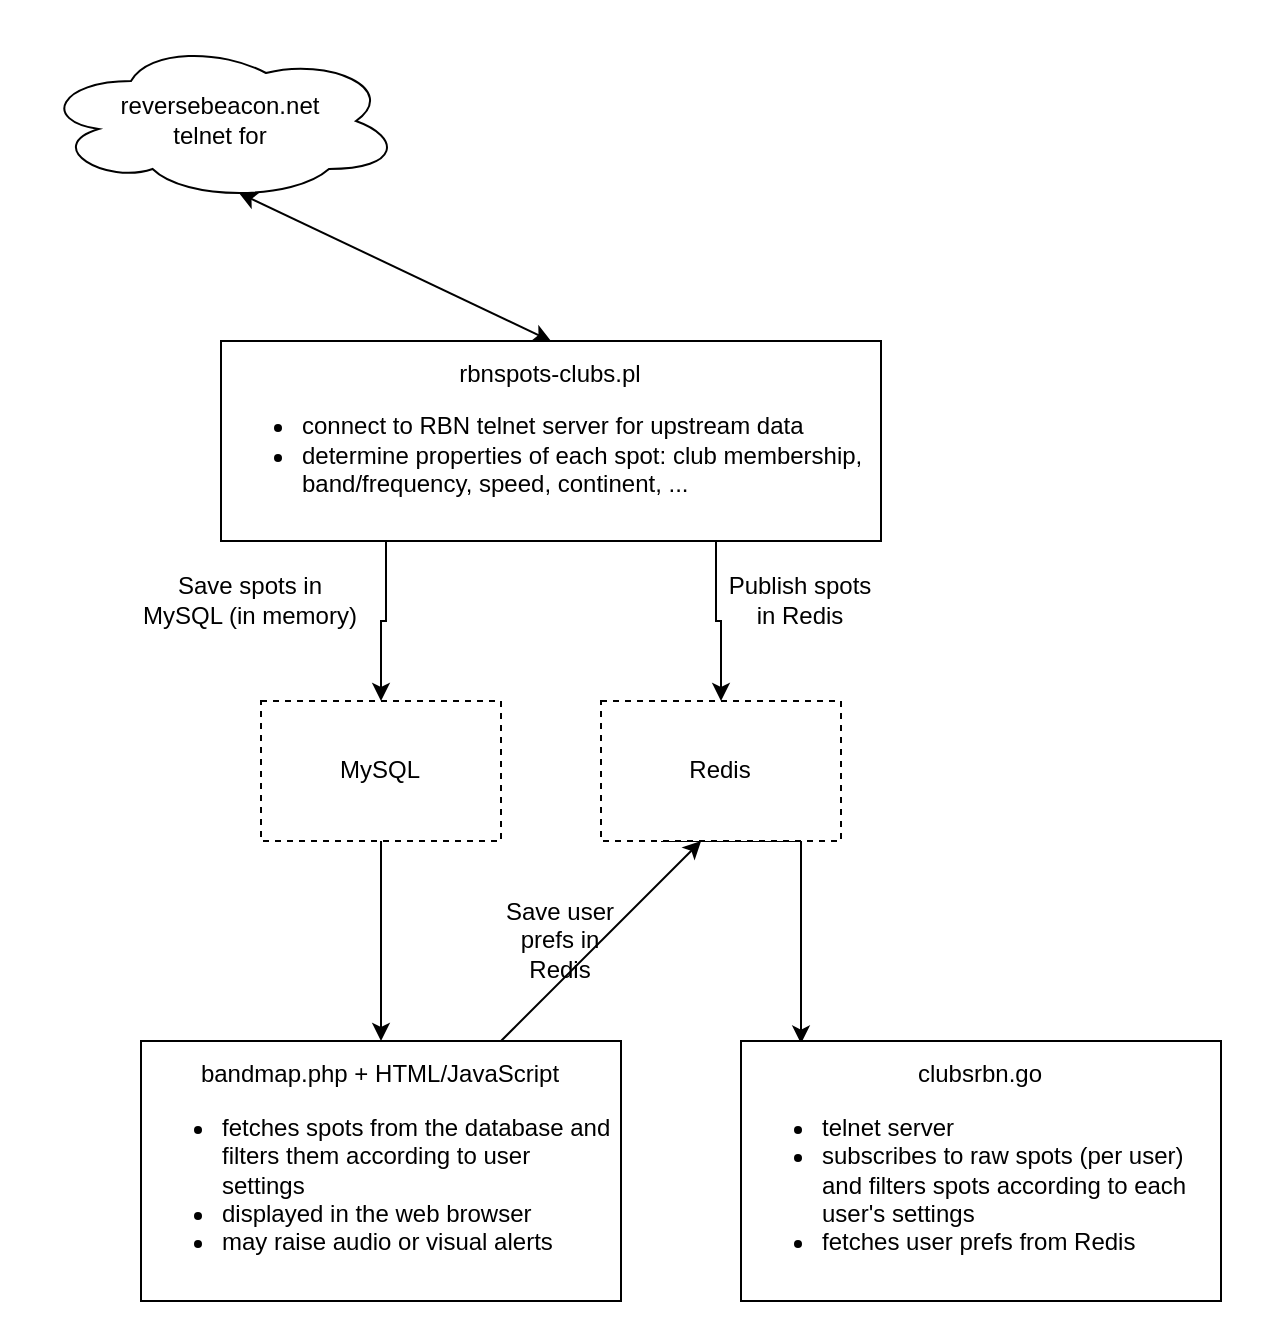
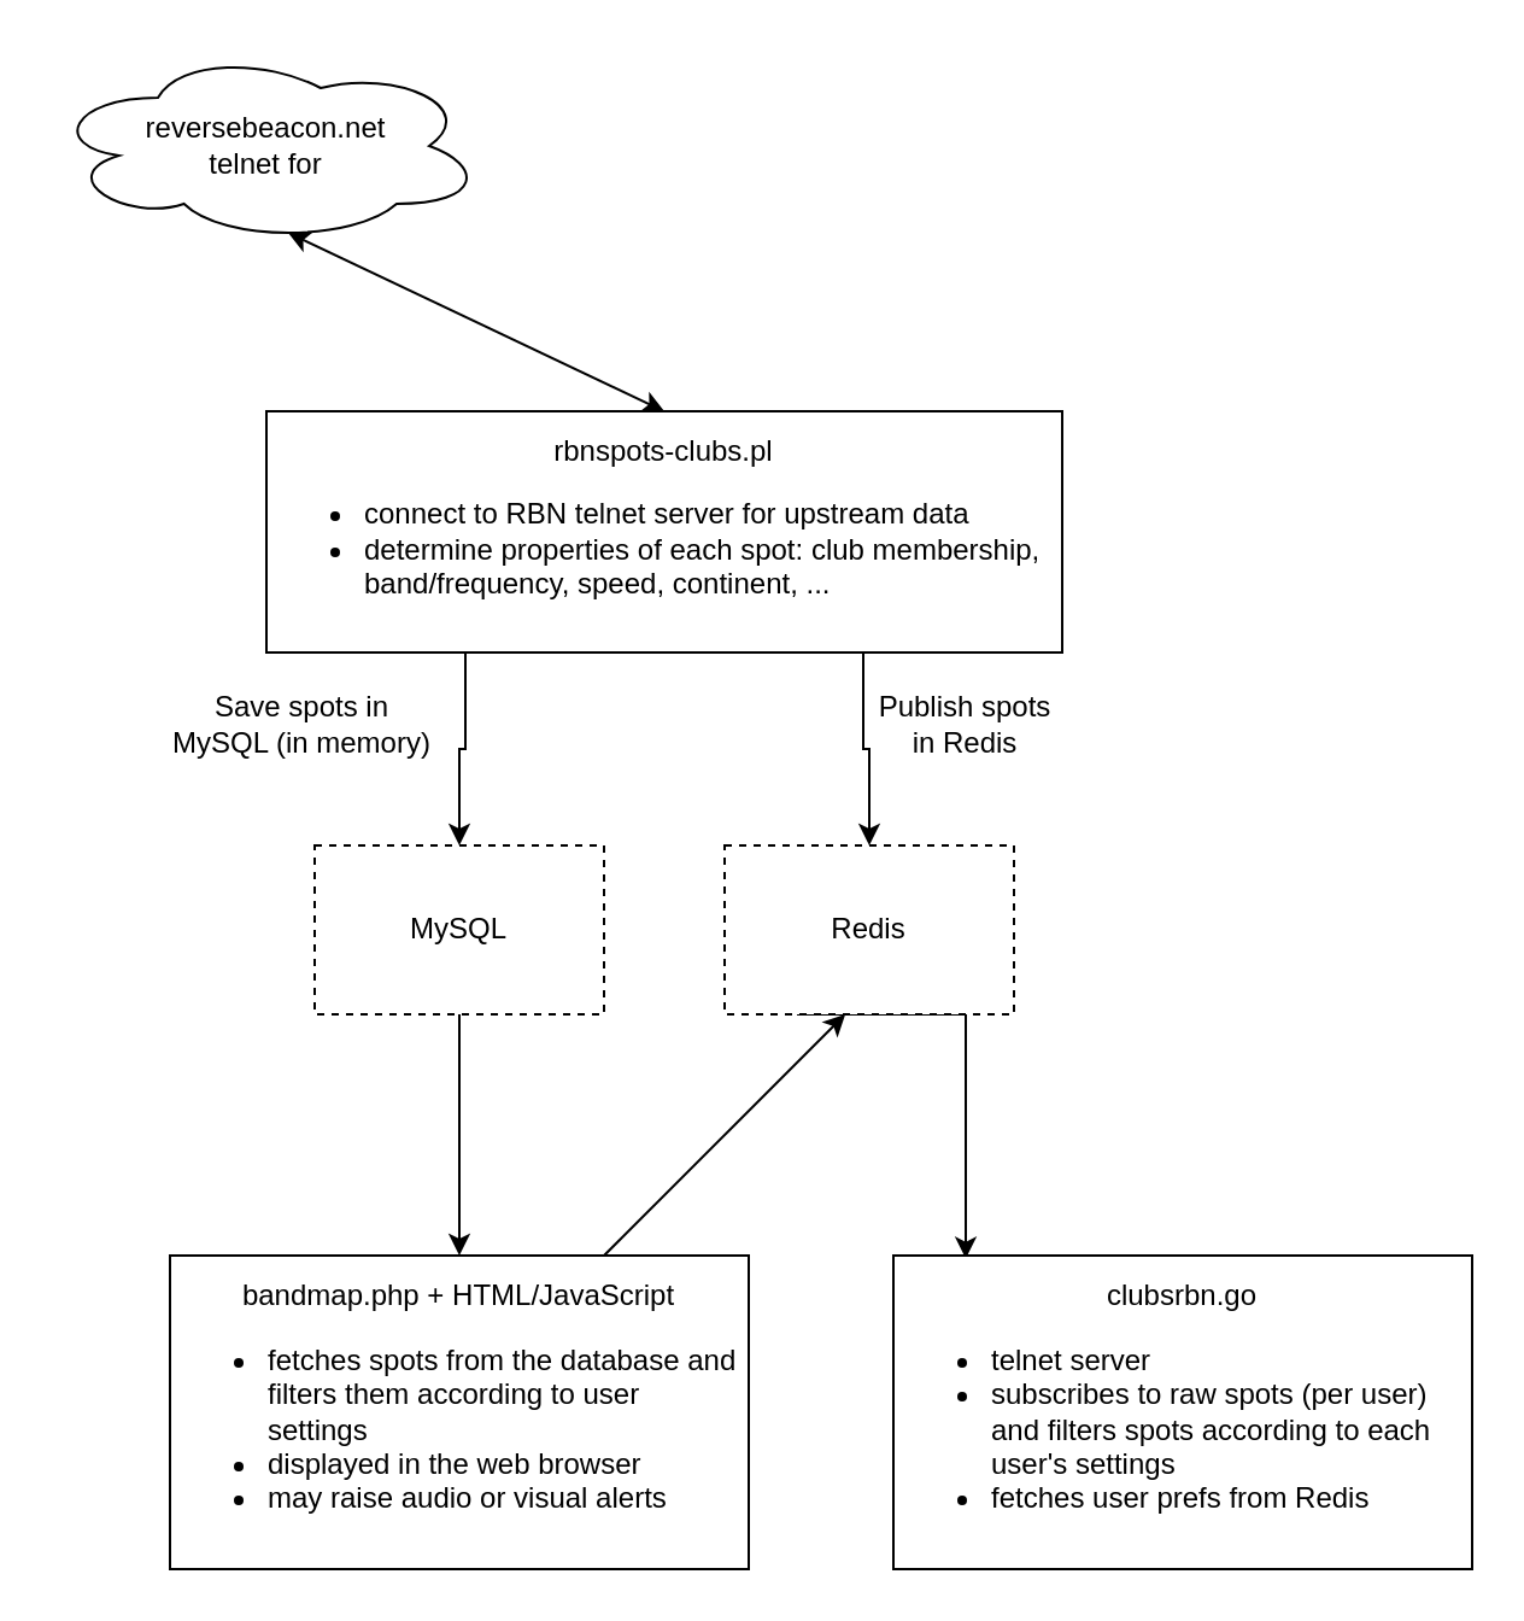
  <mxCell id="0" />
  <mxCell id="1" parent="0" />
  <mxCell id="2" style="edgeStyle=orthogonalEdgeStyle;rounded=0;orthogonalLoop=1;jettySize=auto;html=1;exitX=0.75;exitY=1;exitDx=0;exitDy=0;entryX=0.5;entryY=0;entryDx=0;entryDy=0;" edge="1" parent="1" source="4" target="9"><mxGeometry relative="1" as="geometry" /></mxCell>
  <mxCell id="3" style="edgeStyle=orthogonalEdgeStyle;rounded=0;orthogonalLoop=1;jettySize=auto;html=1;exitX=0.25;exitY=1;exitDx=0;exitDy=0;entryX=0.5;entryY=0;entryDx=0;entryDy=0;" edge="1" parent="1" source="4" target="11"><mxGeometry relative="1" as="geometry" /></mxCell>
  <mxCell id="4" value="&lt;div&gt;rbnspots-clubs.pl&lt;/div&gt;&lt;div align=&quot;left&quot;&gt;&lt;ul&gt;&lt;li&gt;connect to RBN telnet server for upstream data&lt;br&gt;&lt;/li&gt;&lt;li&gt;determine properties of each spot: club membership, band/frequency, speed, continent, ...&lt;br&gt;&lt;/li&gt;&lt;/ul&gt;&lt;/div&gt;" style="rounded=0;whiteSpace=wrap;html=1;" vertex="1" parent="1"><mxGeometry x="110" y="170" width="330" height="100" as="geometry" /></mxCell>
  <mxCell id="5" value="&lt;div&gt;reversebeacon.net&lt;/div&gt;&lt;div&gt;telnet for&lt;br&gt;&lt;/div&gt;" style="ellipse;shape=cloud;whiteSpace=wrap;html=1;" vertex="1" parent="1"><mxGeometry x="20" y="20" width="180" height="80" as="geometry" /></mxCell>
  <mxCell id="6" value="" style="endArrow=classic;startArrow=classic;html=1;entryX=0.55;entryY=0.95;entryDx=0;entryDy=0;entryPerimeter=0;exitX=0.5;exitY=0;exitDx=0;exitDy=0;" edge="1" parent="1" source="4" target="5"><mxGeometry width="50" height="50" relative="1" as="geometry"><mxPoint x="380" y="490" as="sourcePoint" /><mxPoint x="430" y="440" as="targetPoint" /></mxGeometry></mxCell>
  <mxCell id="7" value="Publish spots in Redis" style="text;html=1;strokeColor=none;fillColor=none;align=center;verticalAlign=middle;whiteSpace=wrap;rounded=0;rotation=0;" vertex="1" parent="1"><mxGeometry x="360" y="270" width="80" height="60" as="geometry" /></mxCell>
  <mxCell id="8" style="edgeStyle=orthogonalEdgeStyle;rounded=0;orthogonalLoop=1;jettySize=auto;html=1;exitX=0.25;exitY=1;exitDx=0;exitDy=0;entryX=0.125;entryY=0.01;entryDx=0;entryDy=0;entryPerimeter=0;" edge="1" parent="1" source="9" target="13"><mxGeometry relative="1" as="geometry"><Array as="points"><mxPoint x="400" y="420" /></Array></mxGeometry></mxCell>
  <mxCell id="9" value="Redis" style="rounded=0;whiteSpace=wrap;html=1;dashed=1;" vertex="1" parent="1"><mxGeometry x="300" y="350" width="120" height="70" as="geometry" /></mxCell>
  <mxCell id="10" style="edgeStyle=orthogonalEdgeStyle;rounded=0;orthogonalLoop=1;jettySize=auto;html=1;exitX=0.5;exitY=1;exitDx=0;exitDy=0;entryX=0.5;entryY=0;entryDx=0;entryDy=0;" edge="1" parent="1" source="11" target="14"><mxGeometry relative="1" as="geometry" /></mxCell>
  <mxCell id="11" value="MySQL" style="rounded=0;whiteSpace=wrap;html=1;dashed=1;" vertex="1" parent="1"><mxGeometry x="130" y="350" width="120" height="70" as="geometry" /></mxCell>
  <mxCell id="12" value="Save spots in MySQL (in memory)" style="text;html=1;strokeColor=none;fillColor=none;align=center;verticalAlign=middle;whiteSpace=wrap;rounded=0;rotation=0;" vertex="1" parent="1"><mxGeometry x="70" y="285" width="110" height="30" as="geometry" /></mxCell>
  <mxCell id="13" value="&lt;div&gt;clubsrbn.go&lt;br&gt;&lt;/div&gt;&lt;div align=&quot;left&quot;&gt;&lt;ul&gt;&lt;li&gt;telnet server&lt;/li&gt;&lt;li&gt;subscribes to raw spots (per user) and filters spots according to each user's settings&lt;/li&gt;&lt;li&gt;fetches user prefs from Redis&lt;br&gt;&lt;/li&gt;&lt;/ul&gt;&lt;/div&gt;" style="rounded=0;whiteSpace=wrap;html=1;" vertex="1" parent="1"><mxGeometry x="370" y="520" width="240" height="130" as="geometry" /></mxCell>
  <mxCell id="14" value="&lt;div&gt;bandmap.php + HTML/JavaScript&lt;br&gt;&lt;/div&gt;&lt;div align=&quot;left&quot;&gt;&lt;ul&gt;&lt;li&gt;fetches spots from the database and filters them according to user settings&lt;/li&gt;&lt;li&gt;displayed in the web browser&lt;/li&gt;&lt;li&gt;may raise audio or visual alerts&lt;br&gt;&lt;/li&gt;&lt;/ul&gt;&lt;/div&gt;" style="rounded=0;whiteSpace=wrap;html=1;" vertex="1" parent="1"><mxGeometry x="70" y="520" width="240" height="130" as="geometry" /></mxCell>
  <mxCell id="15" value="" style="endArrow=classic;html=1;entryX=0.417;entryY=1;entryDx=0;entryDy=0;entryPerimeter=0;exitX=0.75;exitY=0;exitDx=0;exitDy=0;" edge="1" parent="1" source="14" target="9"><mxGeometry width="50" height="50" relative="1" as="geometry"><mxPoint x="380" y="490" as="sourcePoint" /><mxPoint x="430" y="440" as="targetPoint" /></mxGeometry></mxCell>
- <mxCell id="16" value="Save user prefs in Redis" style="text;html=1;strokeColor=none;fillColor=none;align=center;verticalAlign=middle;whiteSpace=wrap;rounded=0;" vertex="1" parent="1"><mxGeometry x="250" y="450" width="60" height="40" as="geometry" /></mxCell>
